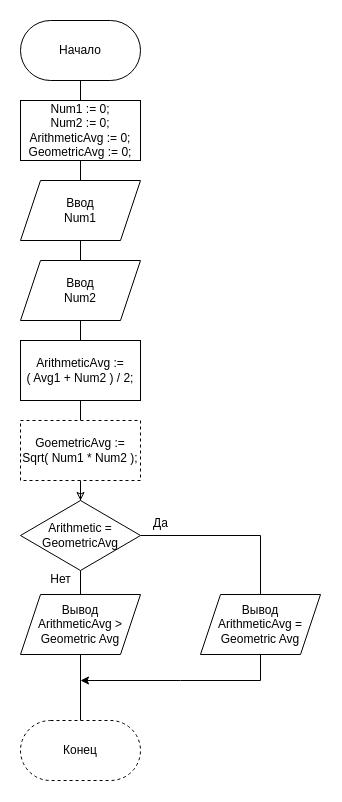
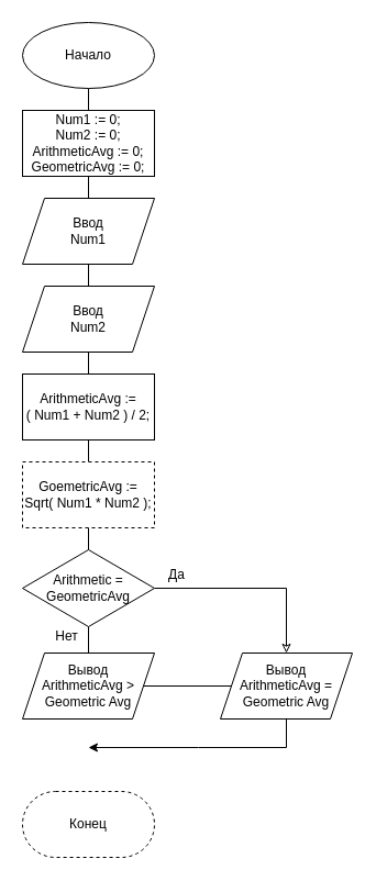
  <mxCell id="0" />
  <mxCell id="1" parent="0" />
  <mxCell id="2" style="edgeStyle=orthogonalEdgeStyle;rounded=0;orthogonalLoop=1;jettySize=auto;html=1;exitX=0.5;exitY=1;exitDx=0;exitDy=0;entryX=0.5;entryY=0;entryDx=0;entryDy=0;endArrow=none;endFill=0;" parent="1" source="3" target="7" edge="1"><mxGeometry relative="1" as="geometry" /></mxCell>
  <mxCell id="3" value="Num1 := 0;&lt;br&gt;Num2 := 0;&lt;br&gt;ArithmeticAvg := 0;&lt;br&gt;GeometricAvg := 0;" style="rounded=0;whiteSpace=wrap;html=1;" parent="1" vertex="1"><mxGeometry x="20" y="100" width="120" height="60" as="geometry" /></mxCell>
  <mxCell id="4" style="edgeStyle=orthogonalEdgeStyle;rounded=0;orthogonalLoop=1;jettySize=auto;html=1;entryX=0.5;entryY=0;entryDx=0;entryDy=0;endArrow=none;endFill=0;" parent="1" source="5" target="3" edge="1"><mxGeometry relative="1" as="geometry" /></mxCell>
- <mxCell id="5" value="Начало" style="rounded=1;whiteSpace=wrap;html=1;arcSize=50;" parent="1" vertex="1"><mxGeometry x="20" y="20" width="120" height="60" as="geometry" /></mxCell>
+ <mxCell id="5" value="Начало" style="ellipse;whiteSpace=wrap;html=1;arcSize=50;" parent="1" vertex="1"><mxGeometry x="20" y="20" width="120" height="60" as="geometry" /></mxCell>
  <mxCell id="6" style="edgeStyle=orthogonalEdgeStyle;rounded=0;orthogonalLoop=1;jettySize=auto;html=1;entryX=0.5;entryY=0;entryDx=0;entryDy=0;endArrow=none;endFill=0;" parent="1" source="7" target="9" edge="1"><mxGeometry relative="1" as="geometry" /></mxCell>
  <mxCell id="7" value="Ввод&lt;br&gt;Num1" style="shape=parallelogram;perimeter=parallelogramPerimeter;whiteSpace=wrap;html=1;fixedSize=1;" parent="1" vertex="1"><mxGeometry x="20" y="180" width="120" height="60" as="geometry" /></mxCell>
  <mxCell id="8" style="edgeStyle=orthogonalEdgeStyle;rounded=0;orthogonalLoop=1;jettySize=auto;html=1;entryX=0.5;entryY=0;entryDx=0;entryDy=0;endArrow=none;endFill=0;" parent="1" source="9" target="11" edge="1"><mxGeometry relative="1" as="geometry" /></mxCell>
  <mxCell id="9" value="Ввод&lt;br&gt;Num2" style="shape=parallelogram;perimeter=parallelogramPerimeter;whiteSpace=wrap;html=1;fixedSize=1;" parent="1" vertex="1"><mxGeometry x="20" y="260" width="120" height="60" as="geometry" /></mxCell>
  <mxCell id="10" style="edgeStyle=orthogonalEdgeStyle;rounded=0;orthogonalLoop=1;jettySize=auto;html=1;exitX=0.5;exitY=1;exitDx=0;exitDy=0;entryX=0.5;entryY=0;entryDx=0;entryDy=0;endArrow=none;endFill=0;" parent="1" source="11" target="13" edge="1"><mxGeometry relative="1" as="geometry" /></mxCell>
- <mxCell id="11" value="ArithmeticAvg := &lt;br&gt;( Avg1&amp;nbsp;+ Num2 ) / 2;" style="rounded=0;whiteSpace=wrap;html=1;" parent="1" vertex="1"><mxGeometry x="20" y="340" width="120" height="60" as="geometry" /></mxCell>
- <mxCell id="12" style="edgeStyle=orthogonalEdgeStyle;rounded=0;orthogonalLoop=1;jettySize=auto;html=1;entryX=0.5;entryY=0;entryDx=0;entryDy=0;endArrow=classic;endFill=0;" parent="1" source="13" target="16" edge="1"><mxGeometry relative="1" as="geometry" /></mxCell>
+ <mxCell id="11" value="ArithmeticAvg := &lt;br&gt;( Num1&amp;nbsp;+ Num2 ) / 2;" style="rounded=0;whiteSpace=wrap;html=1;" parent="1" vertex="1"><mxGeometry x="20" y="340" width="120" height="60" as="geometry" /></mxCell>
+ <mxCell id="12" style="edgeStyle=orthogonalEdgeStyle;rounded=0;orthogonalLoop=1;jettySize=auto;html=1;entryX=0.5;entryY=0;entryDx=0;entryDy=0;endArrow=none;endFill=0;" parent="1" source="13" target="16" edge="1"><mxGeometry relative="1" as="geometry" /></mxCell>
  <mxCell id="13" value="GoemetricAvg := Sqrt( Num1 * Num2 );" style="rounded=0;whiteSpace=wrap;html=1;dashed=1;" parent="1" vertex="1"><mxGeometry x="20" y="420" width="120" height="60" as="geometry" /></mxCell>
  <mxCell id="14" style="edgeStyle=orthogonalEdgeStyle;rounded=0;orthogonalLoop=1;jettySize=auto;html=1;entryX=0.5;entryY=0;entryDx=0;entryDy=0;endArrow=none;endFill=0;" parent="1" source="16" target="18" edge="1"><mxGeometry relative="1" as="geometry" /></mxCell>
- <mxCell id="15" style="edgeStyle=orthogonalEdgeStyle;rounded=0;orthogonalLoop=1;jettySize=auto;html=1;entryX=0.5;entryY=0;entryDx=0;entryDy=0;endArrow=none;endFill=0;" parent="1" source="16" target="19" edge="1"><mxGeometry relative="1" as="geometry" /></mxCell>
+ <mxCell id="15" style="edgeStyle=orthogonalEdgeStyle;rounded=0;orthogonalLoop=1;jettySize=auto;html=1;entryX=0.5;entryY=0;entryDx=0;entryDy=0;endArrow=classic;endFill=0;" parent="1" source="16" target="19" edge="1"><mxGeometry relative="1" as="geometry" /></mxCell>
  <mxCell id="16" value="Arithmetic = GeometricAvg" style="rhombus;whiteSpace=wrap;html=1;" parent="1" vertex="1"><mxGeometry x="20" y="500" width="120" height="70" as="geometry" /></mxCell>
- <mxCell id="17" style="edgeStyle=orthogonalEdgeStyle;rounded=0;orthogonalLoop=1;jettySize=auto;html=1;entryX=0.5;entryY=0;entryDx=0;entryDy=0;endArrow=none;endFill=0;" parent="1" source="18" target="20" edge="1"><mxGeometry relative="1" as="geometry" /></mxCell>
+ <mxCell id="17" style="edgeStyle=orthogonalEdgeStyle;rounded=0;orthogonalLoop=1;jettySize=auto;html=1;endArrow=none;endFill=0;" parent="1" source="18" target="19" edge="1"><mxGeometry relative="1" as="geometry" /></mxCell>
  <mxCell id="18" value="Вывод &lt;br&gt;ArithmeticAvg &amp;gt; Geometric Avg" style="shape=parallelogram;perimeter=parallelogramPerimeter;whiteSpace=wrap;html=1;fixedSize=1;" parent="1" vertex="1"><mxGeometry x="20" y="594" width="120" height="60" as="geometry" /></mxCell>
  <mxCell id="19" value="Вывод &lt;br&gt;ArithmeticAvg = Geometric Avg" style="shape=parallelogram;perimeter=parallelogramPerimeter;whiteSpace=wrap;html=1;fixedSize=1;" parent="1" vertex="1"><mxGeometry x="200" y="594" width="120" height="60" as="geometry" /></mxCell>
  <mxCell id="20" value="Конец" style="rounded=1;whiteSpace=wrap;html=1;arcSize=50;dashed=1;" parent="1" vertex="1"><mxGeometry x="20" y="720" width="120" height="60" as="geometry" /></mxCell>
  <mxCell id="21" value="" style="endArrow=classic;html=1;rounded=0;exitX=0.5;exitY=1;exitDx=0;exitDy=0;" parent="1" source="19" edge="1"><mxGeometry width="50" height="50" relative="1" as="geometry"><mxPoint x="260" y="680" as="sourcePoint" /><mxPoint x="80" y="680" as="targetPoint" /><Array as="points"><mxPoint x="260" y="680" /><mxPoint x="180" y="680" /></Array></mxGeometry></mxCell>
  <mxCell id="22" value="Да" style="text;html=1;align=center;verticalAlign=middle;resizable=0;points=[];autosize=1;strokeColor=none;fillColor=none;" parent="1" vertex="1"><mxGeometry x="140" y="508" width="40" height="30" as="geometry" /></mxCell>
  <mxCell id="23" value="Нет" style="text;html=1;align=center;verticalAlign=middle;resizable=0;points=[];autosize=1;strokeColor=none;fillColor=none;" parent="1" vertex="1"><mxGeometry x="40" y="564" width="40" height="30" as="geometry" /></mxCell>
